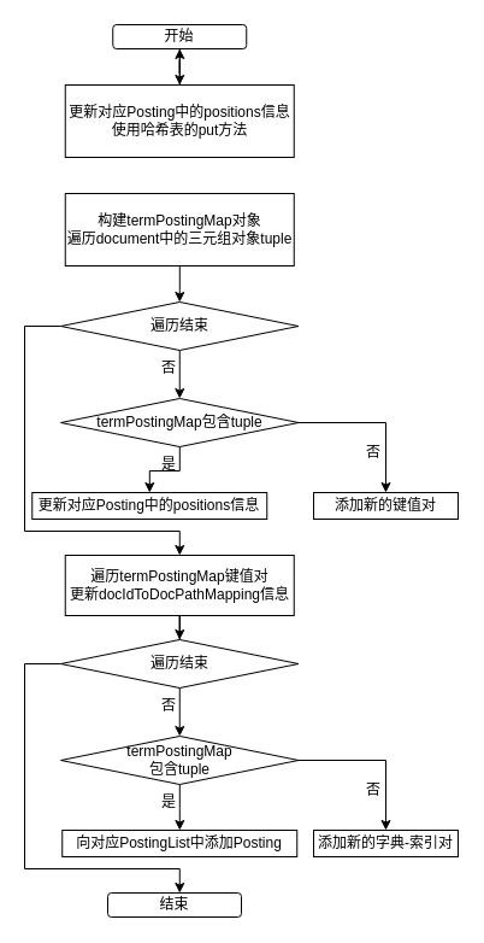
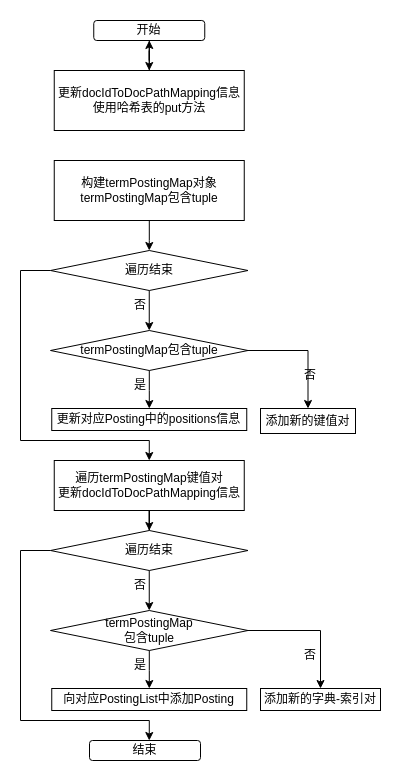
  <mxCell id="0" />
  <mxCell id="1" parent="0" />
  <mxCell id="2" style="edgeStyle=orthogonalEdgeStyle;rounded=0;orthogonalLoop=1;jettySize=auto;html=1;entryX=0.5;entryY=0;entryDx=0;entryDy=0;" edge="1" parent="1" target="4"><mxGeometry relative="1" as="geometry"><mxPoint x="148.8" y="40" as="sourcePoint" /></mxGeometry></mxCell>
  <mxCell id="3" style="edgeStyle=orthogonalEdgeStyle;rounded=0;orthogonalLoop=1;jettySize=auto;html=1;" edge="1" parent="1" source="4" target="32"><mxGeometry relative="1" as="geometry" /></mxCell>
- <mxCell id="4" value="更新对应Posting中的positions信息&lt;br&gt;使用哈希表的put方法" style="rounded=0;whiteSpace=wrap;html=1;" vertex="1" parent="1"><mxGeometry x="53.75" y="70" width="190" height="60" as="geometry" /></mxCell>
+ <mxCell id="4" value="更新docIdToDocPathMapping信息&lt;br&gt;使用哈希表的put方法" style="rounded=0;whiteSpace=wrap;html=1;" vertex="1" parent="1"><mxGeometry x="53.75" y="70" width="190" height="60" as="geometry" /></mxCell>
  <mxCell id="5" value="" style="edgeStyle=orthogonalEdgeStyle;rounded=0;orthogonalLoop=1;jettySize=auto;html=1;" edge="1" parent="1" source="6"><mxGeometry relative="1" as="geometry"><mxPoint x="148.75" y="250" as="targetPoint" /></mxGeometry></mxCell>
- <mxCell id="6" value="构建termPostingMap对象&lt;br&gt;遍历document中的三元组对象tuple" style="rounded=0;whiteSpace=wrap;html=1;" vertex="1" parent="1"><mxGeometry x="53.75" y="160" width="190" height="60" as="geometry" /></mxCell>
+ <mxCell id="6" value="构建termPostingMap对象&lt;br&gt;termPostingMap包含tuple" style="rounded=0;whiteSpace=wrap;html=1;" vertex="1" parent="1"><mxGeometry x="53.75" y="160" width="190" height="60" as="geometry" /></mxCell>
  <mxCell id="7" style="edgeStyle=orthogonalEdgeStyle;rounded=0;orthogonalLoop=1;jettySize=auto;html=1;" edge="1" parent="1" source="9" target="11"><mxGeometry relative="1" as="geometry" /></mxCell>
  <mxCell id="8" style="edgeStyle=orthogonalEdgeStyle;rounded=0;orthogonalLoop=1;jettySize=auto;html=1;exitX=1;exitY=0.5;exitDx=0;exitDy=0;entryX=0.5;entryY=0;entryDx=0;entryDy=0;" edge="1" parent="1" source="9" target="16"><mxGeometry relative="1" as="geometry"><mxPoint x="340" y="410" as="targetPoint" /></mxGeometry></mxCell>
  <mxCell id="9" value="termPostingMap包含tuple" style="rhombus;whiteSpace=wrap;html=1;rounded=0;" vertex="1" parent="1"><mxGeometry x="50" y="330" width="197.5" height="40" as="geometry" /></mxCell>
  <mxCell id="10" value="是" style="text;html=1;strokeColor=none;fillColor=none;align=center;verticalAlign=middle;whiteSpace=wrap;rounded=0;" vertex="1" parent="1"><mxGeometry x="110" y="370" width="60" height="30" as="geometry" /></mxCell>
- <mxCell id="11" value="更新对应Posting中的positions信息" style="rounded=0;whiteSpace=wrap;html=1;" vertex="1" parent="1"><mxGeometry x="26.25" y="408" width="195" height="22" as="geometry" /></mxCell>
+ <mxCell id="11" value="更新对应Posting中的positions信息" style="rounded=0;whiteSpace=wrap;html=1;" vertex="1" parent="1"><mxGeometry x="51.25" y="408" width="195" height="22" as="geometry" /></mxCell>
  <mxCell id="12" style="edgeStyle=orthogonalEdgeStyle;rounded=0;orthogonalLoop=1;jettySize=auto;html=1;" edge="1" parent="1" source="14" target="9"><mxGeometry relative="1" as="geometry" /></mxCell>
  <mxCell id="13" style="edgeStyle=orthogonalEdgeStyle;rounded=0;orthogonalLoop=1;jettySize=auto;html=1;exitX=0;exitY=0.5;exitDx=0;exitDy=0;entryX=0.5;entryY=0;entryDx=0;entryDy=0;" edge="1" parent="1" source="14" target="19"><mxGeometry relative="1" as="geometry"><mxPoint x="10" y="470" as="targetPoint" /><Array as="points"><mxPoint x="20" y="270" /><mxPoint x="20" y="440" /><mxPoint x="149" y="440" /></Array></mxGeometry></mxCell>
  <mxCell id="14" value="遍历结束" style="rhombus;whiteSpace=wrap;html=1;rounded=0;" vertex="1" parent="1"><mxGeometry x="50" y="250" width="197.5" height="40" as="geometry" /></mxCell>
  <mxCell id="15" value="否" style="text;html=1;strokeColor=none;fillColor=none;align=center;verticalAlign=middle;whiteSpace=wrap;rounded=0;" vertex="1" parent="1"><mxGeometry x="110" y="290" width="60" height="30" as="geometry" /></mxCell>
- <mxCell id="16" value="添加新的键值对" style="rounded=0;whiteSpace=wrap;html=1;" vertex="1" parent="1"><mxGeometry x="260" y="408" width="120" height="22" as="geometry" /></mxCell>
+ <mxCell id="16" value="添加新的键值对" style="rounded=0;whiteSpace=wrap;html=1;" vertex="1" parent="1"><mxGeometry x="260" y="408" width="95" height="25" as="geometry" /></mxCell>
  <mxCell id="17" value="否" style="text;html=1;strokeColor=none;fillColor=none;align=center;verticalAlign=middle;whiteSpace=wrap;rounded=0;" vertex="1" parent="1"><mxGeometry x="280" y="360" width="60" height="30" as="geometry" /></mxCell>
  <mxCell id="18" style="edgeStyle=orthogonalEdgeStyle;rounded=0;orthogonalLoop=1;jettySize=auto;html=1;entryX=0.5;entryY=0;entryDx=0;entryDy=0;" edge="1" parent="1" source="19" target="27"><mxGeometry relative="1" as="geometry" /></mxCell>
  <mxCell id="19" value="遍历termPostingMap键值对&lt;br&gt;更新docIdToDocPathMapping信息" style="rounded=0;whiteSpace=wrap;html=1;" vertex="1" parent="1"><mxGeometry x="53.75" y="460" width="190" height="50" as="geometry" /></mxCell>
  <mxCell id="20" style="edgeStyle=orthogonalEdgeStyle;rounded=0;orthogonalLoop=1;jettySize=auto;html=1;" edge="1" parent="1" source="22" target="24"><mxGeometry relative="1" as="geometry" /></mxCell>
  <mxCell id="21" style="edgeStyle=orthogonalEdgeStyle;rounded=0;orthogonalLoop=1;jettySize=auto;html=1;exitX=1;exitY=0.5;exitDx=0;exitDy=0;entryX=0.5;entryY=0;entryDx=0;entryDy=0;" edge="1" parent="1" source="22" target="29"><mxGeometry relative="1" as="geometry"><mxPoint x="340" y="690" as="targetPoint" /></mxGeometry></mxCell>
  <mxCell id="22" value="termPostingMap&lt;br&gt;包含tuple" style="rhombus;whiteSpace=wrap;html=1;rounded=0;" vertex="1" parent="1"><mxGeometry x="50" y="610" width="197.5" height="40" as="geometry" /></mxCell>
  <mxCell id="23" value="是" style="text;html=1;strokeColor=none;fillColor=none;align=center;verticalAlign=middle;whiteSpace=wrap;rounded=0;" vertex="1" parent="1"><mxGeometry x="110" y="650" width="60" height="30" as="geometry" /></mxCell>
  <mxCell id="24" value="向对应PostingList中添加Posting" style="rounded=0;whiteSpace=wrap;html=1;" vertex="1" parent="1"><mxGeometry x="51.25" y="688" width="195" height="22" as="geometry" /></mxCell>
  <mxCell id="25" style="edgeStyle=orthogonalEdgeStyle;rounded=0;orthogonalLoop=1;jettySize=auto;html=1;" edge="1" parent="1" source="27" target="22"><mxGeometry relative="1" as="geometry" /></mxCell>
  <mxCell id="26" style="edgeStyle=orthogonalEdgeStyle;rounded=0;orthogonalLoop=1;jettySize=auto;html=1;exitX=0;exitY=0.5;exitDx=0;exitDy=0;entryX=0.5;entryY=0;entryDx=0;entryDy=0;" edge="1" parent="1" source="27"><mxGeometry relative="1" as="geometry"><mxPoint x="148.75" y="740" as="targetPoint" /><Array as="points"><mxPoint x="20" y="550" /><mxPoint x="20" y="720" /><mxPoint x="149" y="720" /></Array></mxGeometry></mxCell>
  <mxCell id="27" value="遍历结束" style="rhombus;whiteSpace=wrap;html=1;rounded=0;" vertex="1" parent="1"><mxGeometry x="50" y="530" width="197.5" height="40" as="geometry" /></mxCell>
  <mxCell id="28" value="否" style="text;html=1;strokeColor=none;fillColor=none;align=center;verticalAlign=middle;whiteSpace=wrap;rounded=0;" vertex="1" parent="1"><mxGeometry x="110" y="570" width="60" height="30" as="geometry" /></mxCell>
  <mxCell id="29" value="添加新的字典-索引对" style="rounded=0;whiteSpace=wrap;html=1;" vertex="1" parent="1"><mxGeometry x="260" y="688" width="120" height="22" as="geometry" /></mxCell>
  <mxCell id="30" value="否" style="text;html=1;strokeColor=none;fillColor=none;align=center;verticalAlign=middle;whiteSpace=wrap;rounded=0;" vertex="1" parent="1"><mxGeometry x="280" y="640" width="60" height="30" as="geometry" /></mxCell>
  <mxCell id="31" value="结束" style="rounded=1;whiteSpace=wrap;html=1;" vertex="1" parent="1"><mxGeometry x="89" y="740" width="111" height="20" as="geometry" /></mxCell>
  <mxCell id="32" value="开始" style="rounded=1;whiteSpace=wrap;html=1;" vertex="1" parent="1"><mxGeometry x="93.25" y="20" width="111" height="20" as="geometry" /></mxCell>
